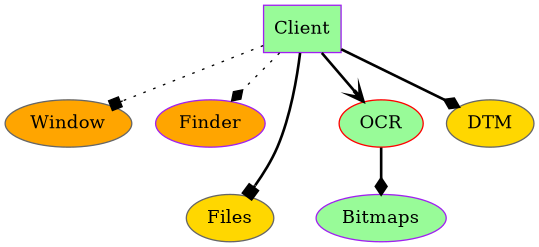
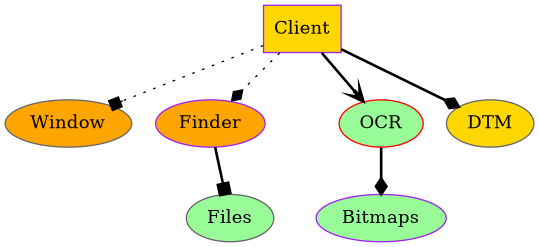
  digraph {
    node [color=purple fillcolor=palegreen style=filled]
    edge [arrowhead=diamond style=bold]
-   Client [shape=box]
+   Client [fillcolor=gold shape=box]
    Window [color=gray40 fillcolor=orange]
    Finder [fillcolor=orange]
-   Files [color=gray40 fillcolor=gold]
+   Files [color=gray40]
    OCR [color=red]
    DTM [color=gray40 fillcolor=gold]
    Bitmaps
    Client -> Window [arrowhead=box style=dotted]
    Client -> Finder [style=dotted]
-   Client -> Files [arrowhead=box]
+   Finder -> Files [arrowhead=box]
    Client -> OCR [arrowhead=vee]
    Client -> DTM
    OCR -> Bitmaps
  }
